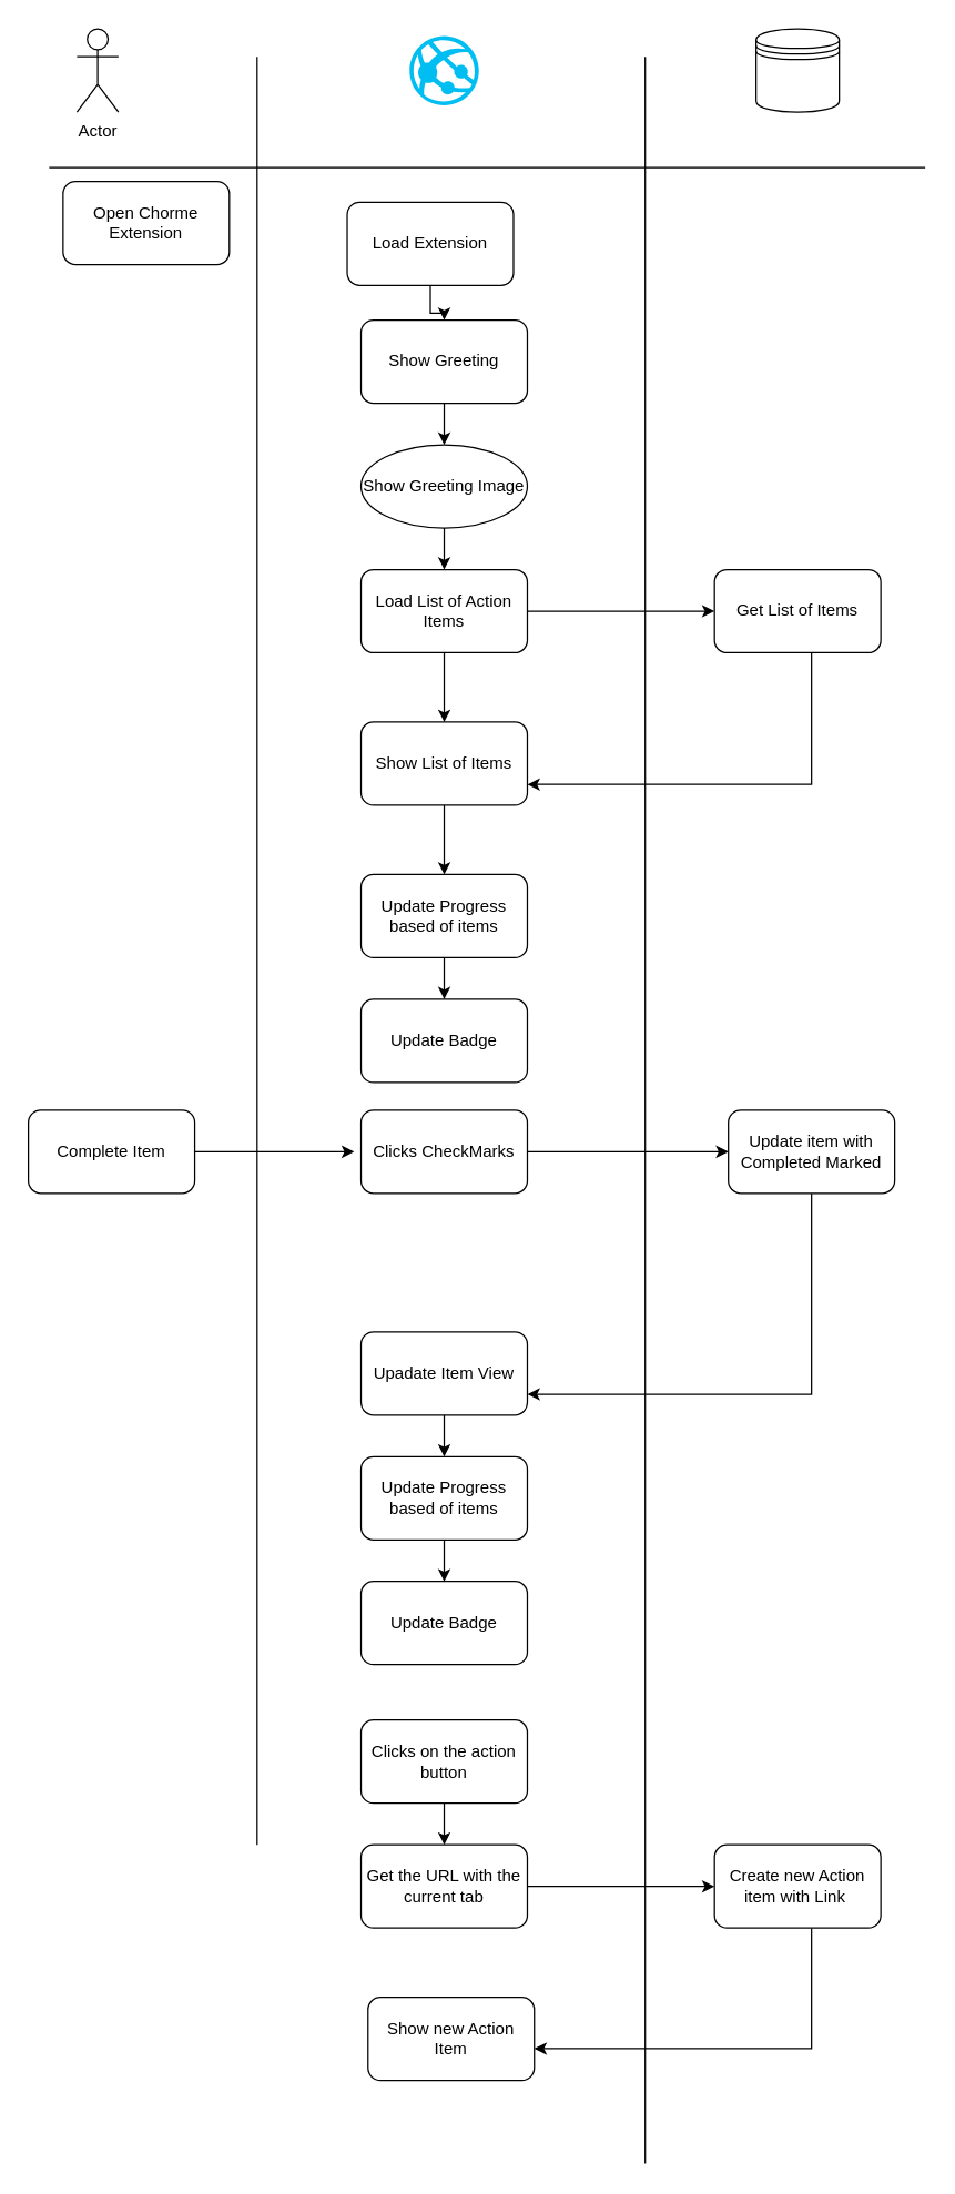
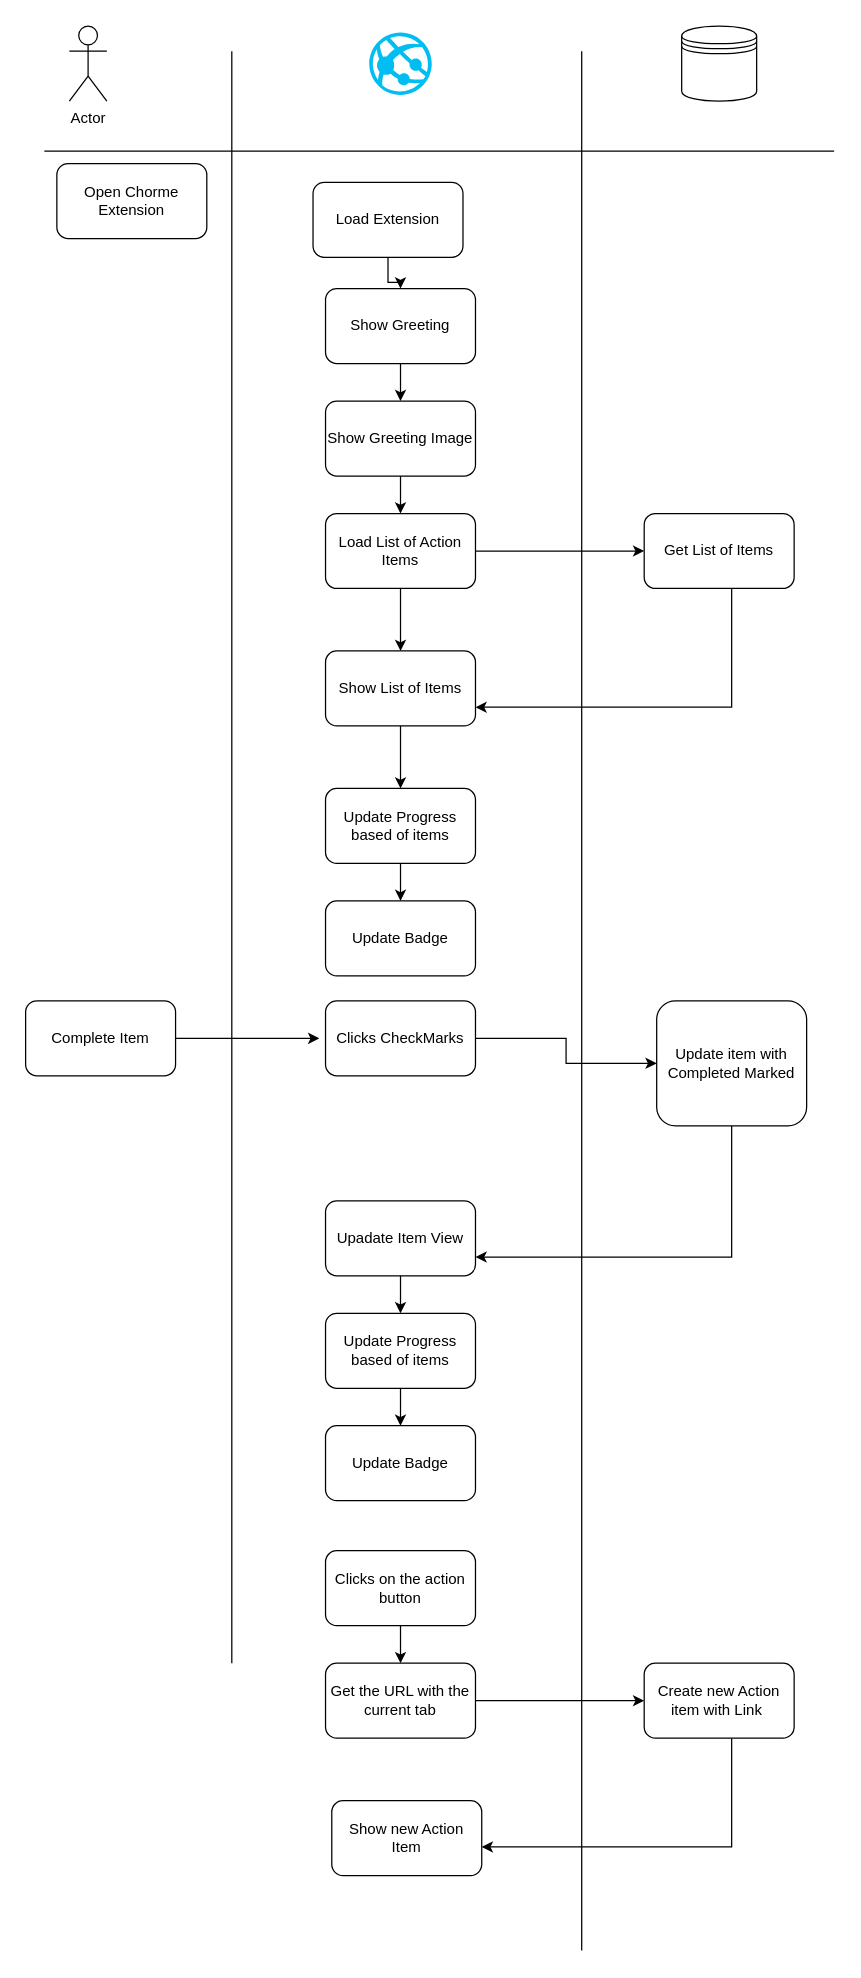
  <mxCell id="0" />
  <mxCell id="1" parent="0" />
  <mxCell id="2" value="Actor" style="shape=umlActor;verticalLabelPosition=bottom;verticalAlign=top;html=1;outlineConnect=0;" vertex="1" parent="1"><mxGeometry x="55" y="20" width="30" height="60" as="geometry" /></mxCell>
  <mxCell id="3" value="" style="verticalLabelPosition=bottom;html=1;verticalAlign=top;align=center;strokeColor=none;fillColor=#00BEF2;shape=mxgraph.azure.azure_website;pointerEvents=1;" vertex="1" parent="1"><mxGeometry x="295" y="25" width="50" height="50" as="geometry" /></mxCell>
  <mxCell id="4" value="" style="shape=datastore;whiteSpace=wrap;html=1;" vertex="1" parent="1"><mxGeometry x="545" y="20" width="60" height="60" as="geometry" /></mxCell>
  <mxCell id="5" value="" style="endArrow=none;html=1;" edge="1" parent="1"><mxGeometry width="50" height="50" relative="1" as="geometry"><mxPoint x="185" y="1330" as="sourcePoint" /><mxPoint x="185" y="40" as="targetPoint" /></mxGeometry></mxCell>
  <mxCell id="6" value="" style="endArrow=none;html=1;" edge="1" parent="1"><mxGeometry width="50" height="50" relative="1" as="geometry"><mxPoint x="465" y="1560" as="sourcePoint" /><mxPoint x="465" y="40" as="targetPoint" /></mxGeometry></mxCell>
  <mxCell id="7" value="" style="endArrow=none;html=1;" edge="1" parent="1"><mxGeometry width="50" height="50" relative="1" as="geometry"><mxPoint x="35" y="120" as="sourcePoint" /><mxPoint x="667" y="120" as="targetPoint" /></mxGeometry></mxCell>
  <mxCell id="8" value="Open Chorme Extension" style="rounded=1;whiteSpace=wrap;html=1;" vertex="1" parent="1"><mxGeometry x="45" y="130" width="120" height="60" as="geometry" /></mxCell>
  <mxCell id="9" value="" style="edgeStyle=orthogonalEdgeStyle;rounded=0;orthogonalLoop=1;jettySize=auto;html=1;" edge="1" parent="1" source="10" target="12"><mxGeometry relative="1" as="geometry" /></mxCell>
  <mxCell id="10" value="Load Extension" style="rounded=1;whiteSpace=wrap;html=1;" vertex="1" parent="1"><mxGeometry x="250" y="145" width="120" height="60" as="geometry" /></mxCell>
  <mxCell id="11" value="" style="edgeStyle=orthogonalEdgeStyle;rounded=0;orthogonalLoop=1;jettySize=auto;html=1;" edge="1" parent="1" source="12" target="14"><mxGeometry relative="1" as="geometry" /></mxCell>
  <mxCell id="12" value="Show Greeting" style="rounded=1;whiteSpace=wrap;html=1;" vertex="1" parent="1"><mxGeometry x="260" y="230" width="120" height="60" as="geometry" /></mxCell>
  <mxCell id="13" value="" style="edgeStyle=orthogonalEdgeStyle;rounded=0;orthogonalLoop=1;jettySize=auto;html=1;" edge="1" parent="1" source="14" target="17"><mxGeometry relative="1" as="geometry" /></mxCell>
- <mxCell id="14" value="Show Greeting Image" style="ellipse;whiteSpace=wrap;html=1;" vertex="1" parent="1"><mxGeometry x="260" y="320" width="120" height="60" as="geometry" /></mxCell>
+ <mxCell id="14" value="Show Greeting Image" style="rounded=1;whiteSpace=wrap;html=1;" vertex="1" parent="1"><mxGeometry x="260" y="320" width="120" height="60" as="geometry" /></mxCell>
  <mxCell id="15" style="edgeStyle=orthogonalEdgeStyle;rounded=0;orthogonalLoop=1;jettySize=auto;html=1;entryX=0;entryY=0.5;entryDx=0;entryDy=0;" edge="1" parent="1" source="17" target="19"><mxGeometry relative="1" as="geometry" /></mxCell>
  <mxCell id="16" value="" style="edgeStyle=orthogonalEdgeStyle;rounded=0;orthogonalLoop=1;jettySize=auto;html=1;" edge="1" parent="1" source="17" target="21"><mxGeometry relative="1" as="geometry" /></mxCell>
  <mxCell id="17" value="Load List of Action Items" style="rounded=1;whiteSpace=wrap;html=1;" vertex="1" parent="1"><mxGeometry x="260" y="410" width="120" height="60" as="geometry" /></mxCell>
  <mxCell id="18" style="edgeStyle=orthogonalEdgeStyle;rounded=0;orthogonalLoop=1;jettySize=auto;html=1;entryX=1;entryY=0.75;entryDx=0;entryDy=0;" edge="1" parent="1" source="19" target="21"><mxGeometry relative="1" as="geometry"><Array as="points"><mxPoint x="585" y="565" /></Array></mxGeometry></mxCell>
  <mxCell id="19" value="Get List of Items" style="rounded=1;whiteSpace=wrap;html=1;" vertex="1" parent="1"><mxGeometry x="515" y="410" width="120" height="60" as="geometry" /></mxCell>
  <mxCell id="20" value="" style="edgeStyle=orthogonalEdgeStyle;rounded=0;orthogonalLoop=1;jettySize=auto;html=1;" edge="1" parent="1" source="21" target="23"><mxGeometry relative="1" as="geometry" /></mxCell>
  <mxCell id="21" value="Show List of Items" style="rounded=1;whiteSpace=wrap;html=1;" vertex="1" parent="1"><mxGeometry x="260" y="520" width="120" height="60" as="geometry" /></mxCell>
  <mxCell id="22" value="" style="edgeStyle=orthogonalEdgeStyle;rounded=0;orthogonalLoop=1;jettySize=auto;html=1;entryX=0.5;entryY=0;entryDx=0;entryDy=0;" edge="1" parent="1" source="23" target="24"><mxGeometry relative="1" as="geometry"><mxPoint x="320" y="710" as="targetPoint" /></mxGeometry></mxCell>
  <mxCell id="23" value="Update Progress based of items" style="rounded=1;whiteSpace=wrap;html=1;" vertex="1" parent="1"><mxGeometry x="260" y="630" width="120" height="60" as="geometry" /></mxCell>
  <mxCell id="24" value="Update Badge" style="rounded=1;whiteSpace=wrap;html=1;" vertex="1" parent="1"><mxGeometry x="260" y="720" width="120" height="60" as="geometry" /></mxCell>
  <mxCell id="25" value="" style="edgeStyle=orthogonalEdgeStyle;rounded=0;orthogonalLoop=1;jettySize=auto;html=1;" edge="1" parent="1" source="26"><mxGeometry relative="1" as="geometry"><mxPoint x="255" y="830" as="targetPoint" /></mxGeometry></mxCell>
  <mxCell id="26" value="Complete Item" style="rounded=1;whiteSpace=wrap;html=1;" vertex="1" parent="1"><mxGeometry x="20" y="800" width="120" height="60" as="geometry" /></mxCell>
  <mxCell id="27" style="edgeStyle=orthogonalEdgeStyle;rounded=0;orthogonalLoop=1;jettySize=auto;html=1;entryX=0;entryY=0.5;entryDx=0;entryDy=0;" edge="1" parent="1" source="28" target="30"><mxGeometry relative="1" as="geometry" /></mxCell>
  <mxCell id="28" value="Clicks CheckMarks" style="rounded=1;whiteSpace=wrap;html=1;" vertex="1" parent="1"><mxGeometry x="260" y="800" width="120" height="60" as="geometry" /></mxCell>
  <mxCell id="29" style="edgeStyle=orthogonalEdgeStyle;rounded=0;orthogonalLoop=1;jettySize=auto;html=1;entryX=1;entryY=0.75;entryDx=0;entryDy=0;" edge="1" parent="1" source="30" target="32"><mxGeometry relative="1" as="geometry"><Array as="points"><mxPoint x="585" y="1005" /></Array></mxGeometry></mxCell>
- <mxCell id="30" value="Update item with Completed Marked" style="rounded=1;whiteSpace=wrap;html=1;" vertex="1" parent="1"><mxGeometry x="525" y="800" width="120" height="60" as="geometry" /></mxCell>
+ <mxCell id="30" value="Update item with Completed Marked" style="rounded=1;whiteSpace=wrap;html=1;" vertex="1" parent="1"><mxGeometry x="525" y="800" width="120" height="100" as="geometry" /></mxCell>
  <mxCell id="31" value="" style="edgeStyle=orthogonalEdgeStyle;rounded=0;orthogonalLoop=1;jettySize=auto;html=1;" edge="1" parent="1" source="32" target="34"><mxGeometry relative="1" as="geometry" /></mxCell>
  <mxCell id="32" value="Upadate Item View" style="rounded=1;whiteSpace=wrap;html=1;" vertex="1" parent="1"><mxGeometry x="260" y="960" width="120" height="60" as="geometry" /></mxCell>
  <mxCell id="33" value="" style="edgeStyle=orthogonalEdgeStyle;rounded=0;orthogonalLoop=1;jettySize=auto;html=1;" edge="1" parent="1" source="34" target="35"><mxGeometry relative="1" as="geometry" /></mxCell>
  <mxCell id="34" value="Update Progress based of items" style="rounded=1;whiteSpace=wrap;html=1;" vertex="1" parent="1"><mxGeometry x="260" y="1050" width="120" height="60" as="geometry" /></mxCell>
  <mxCell id="35" value="Update Badge" style="rounded=1;whiteSpace=wrap;html=1;" vertex="1" parent="1"><mxGeometry x="260" y="1140" width="120" height="60" as="geometry" /></mxCell>
  <mxCell id="36" value="" style="edgeStyle=orthogonalEdgeStyle;rounded=0;orthogonalLoop=1;jettySize=auto;html=1;" edge="1" parent="1" source="37" target="39"><mxGeometry relative="1" as="geometry" /></mxCell>
  <mxCell id="37" value="Clicks on the action button" style="rounded=1;whiteSpace=wrap;html=1;" vertex="1" parent="1"><mxGeometry x="260" y="1240" width="120" height="60" as="geometry" /></mxCell>
  <mxCell id="38" style="edgeStyle=orthogonalEdgeStyle;rounded=0;orthogonalLoop=1;jettySize=auto;html=1;entryX=0;entryY=0.5;entryDx=0;entryDy=0;" edge="1" parent="1" source="39" target="41"><mxGeometry relative="1" as="geometry" /></mxCell>
  <mxCell id="39" value="Get the URL with the current tab" style="rounded=1;whiteSpace=wrap;html=1;" vertex="1" parent="1"><mxGeometry x="260" y="1330" width="120" height="60" as="geometry" /></mxCell>
  <mxCell id="40" style="edgeStyle=orthogonalEdgeStyle;rounded=0;orthogonalLoop=1;jettySize=auto;html=1;entryX=1;entryY=0.617;entryDx=0;entryDy=0;entryPerimeter=0;" edge="1" parent="1" source="41" target="42"><mxGeometry relative="1" as="geometry"><Array as="points"><mxPoint x="585" y="1477" /></Array></mxGeometry></mxCell>
  <mxCell id="41" value="Create new Action item with Link&amp;nbsp;" style="rounded=1;whiteSpace=wrap;html=1;" vertex="1" parent="1"><mxGeometry x="515" y="1330" width="120" height="60" as="geometry" /></mxCell>
  <mxCell id="42" value="Show new Action Item" style="rounded=1;whiteSpace=wrap;html=1;" vertex="1" parent="1"><mxGeometry x="265" y="1440" width="120" height="60" as="geometry" /></mxCell>
